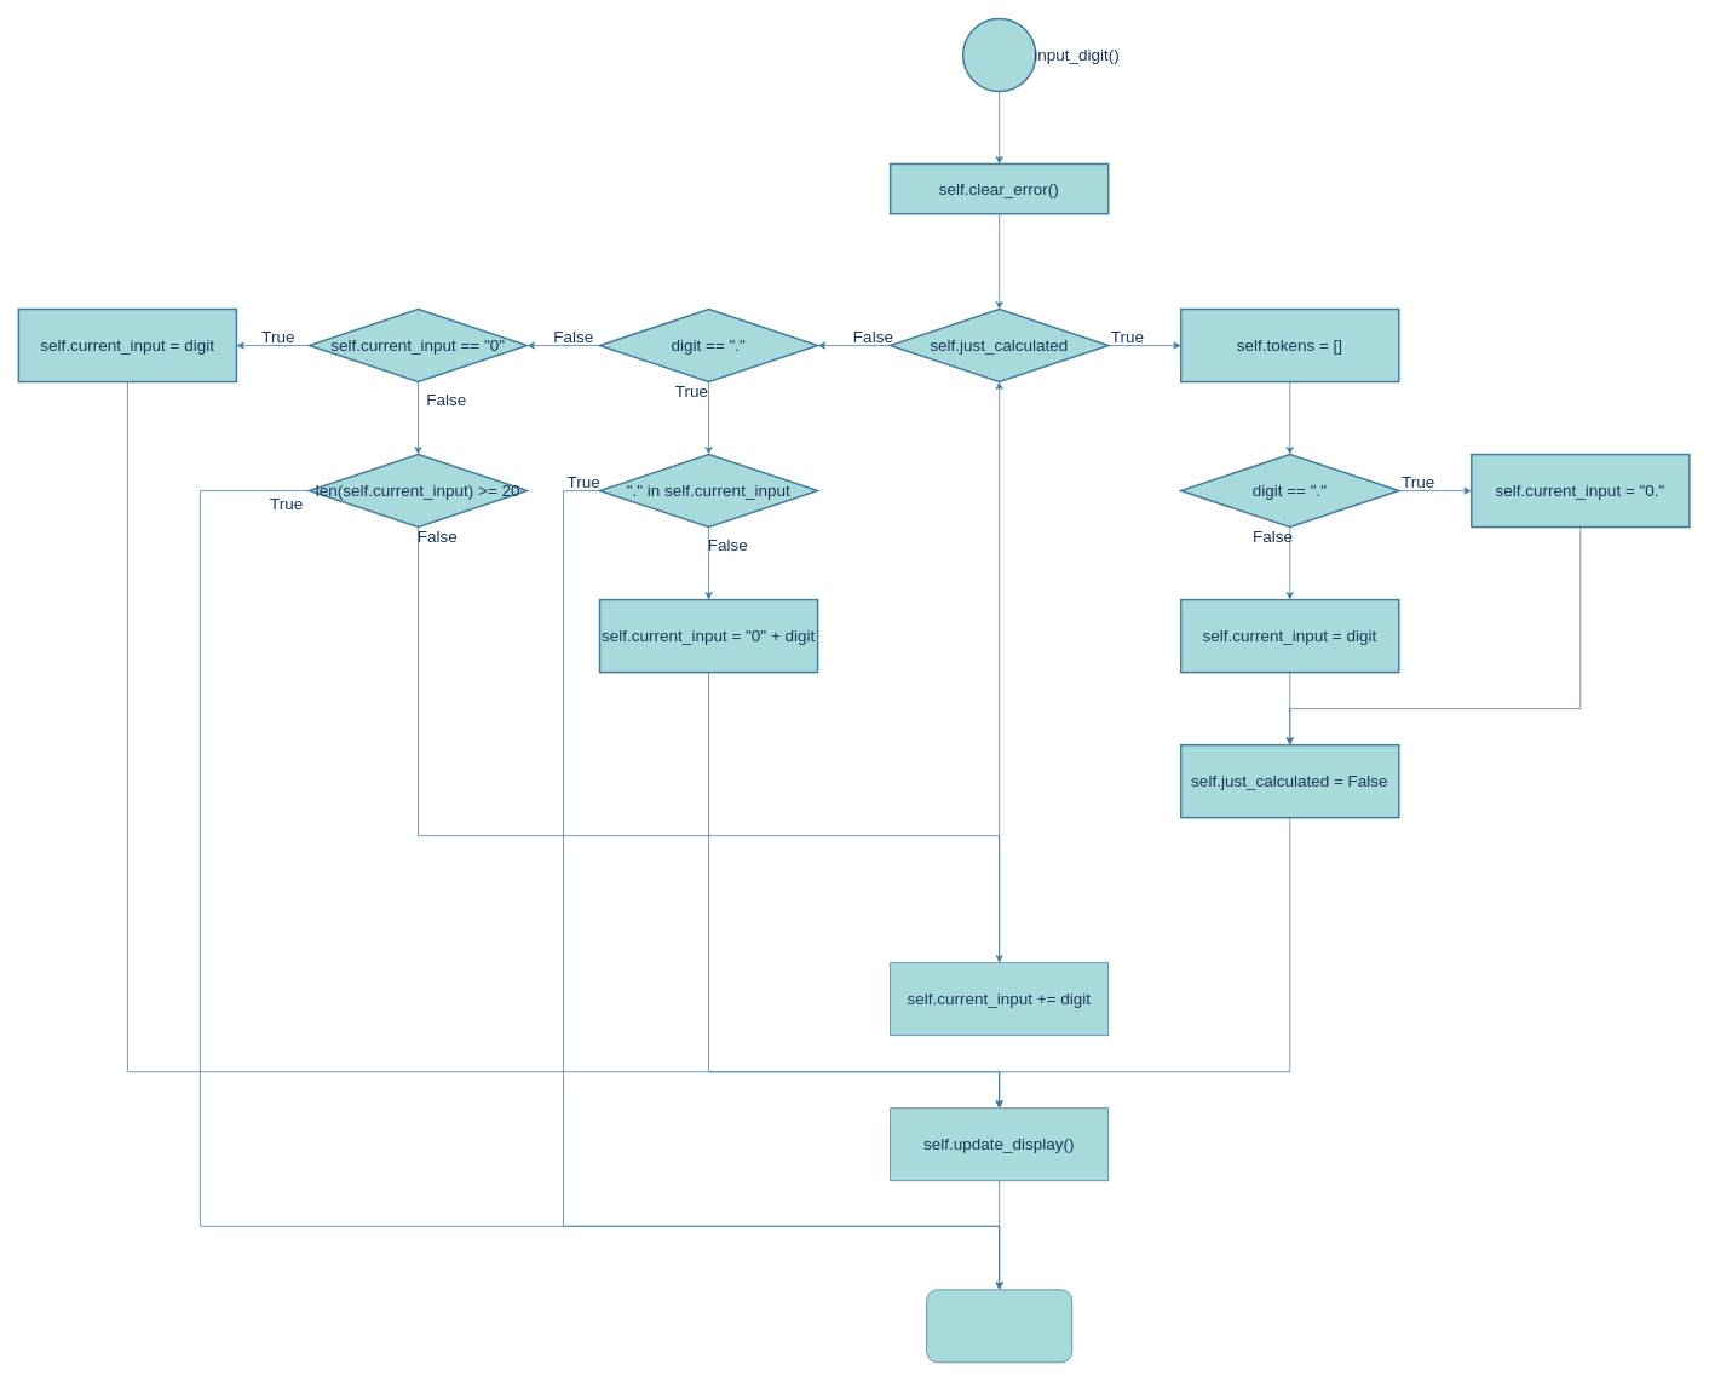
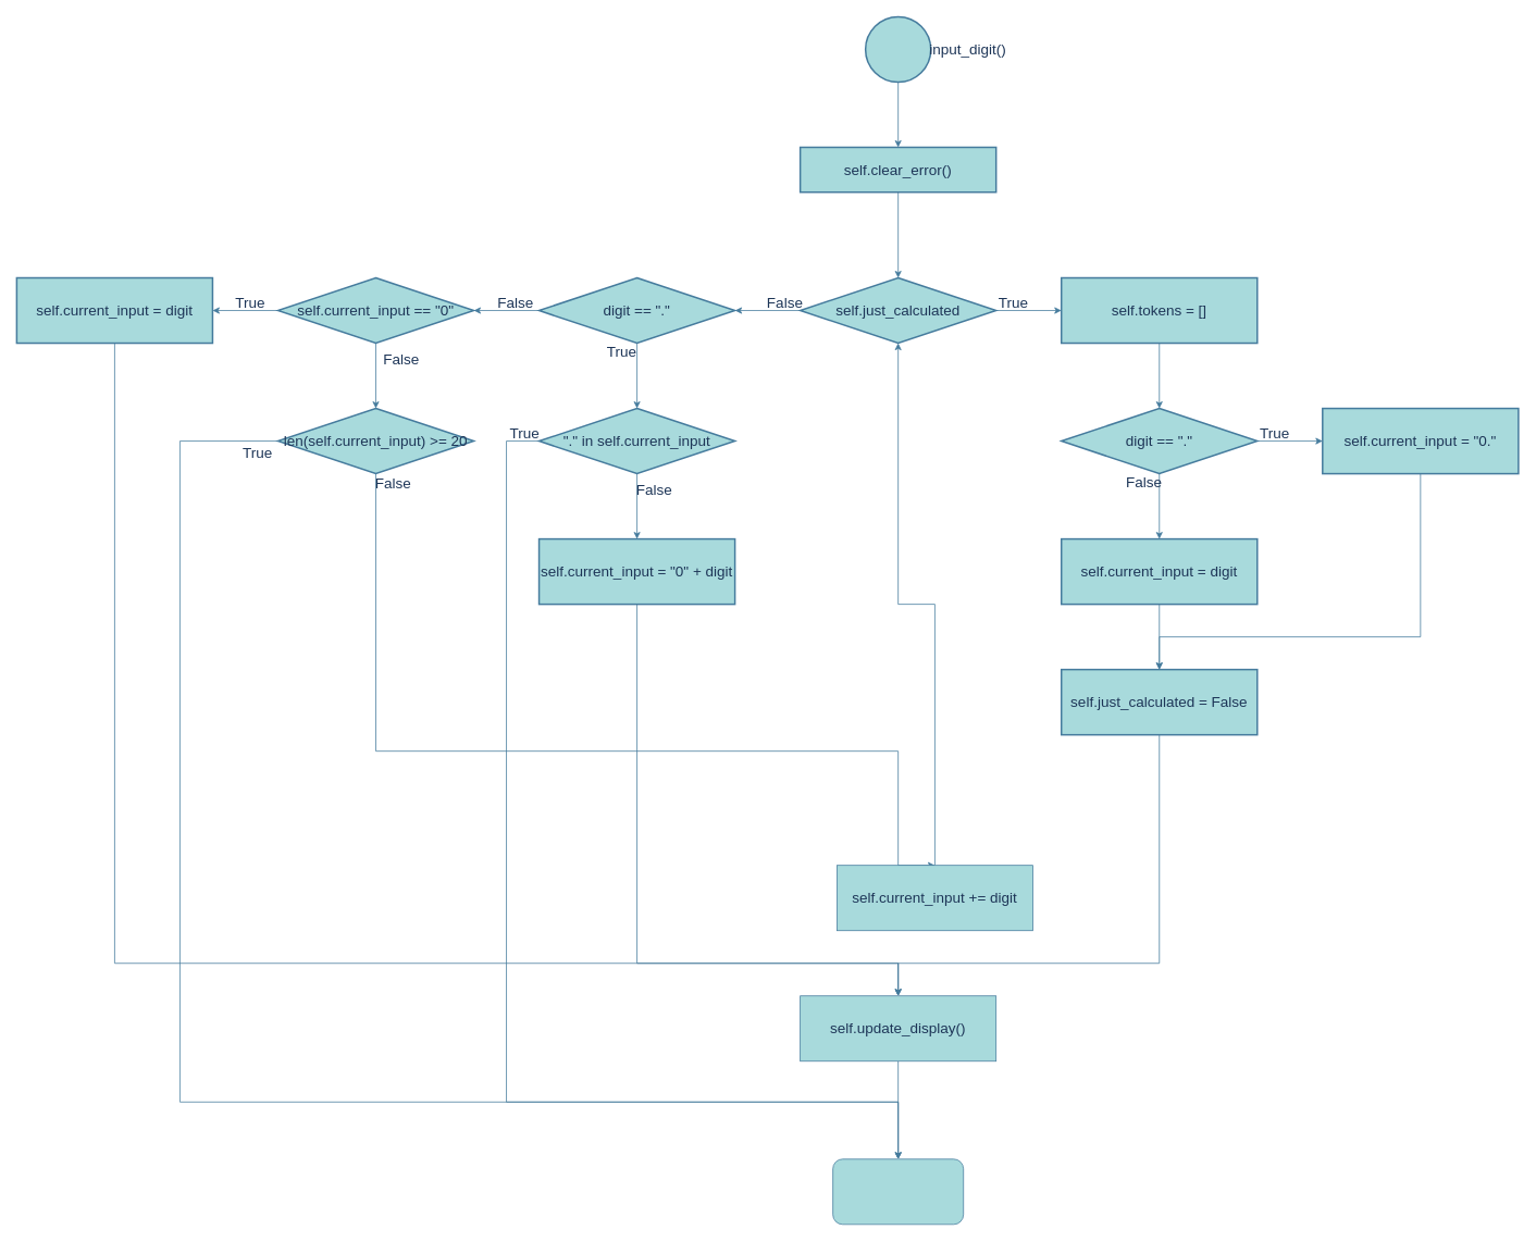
  <mxCell id="0" />
  <mxCell id="1" parent="0" />
  <mxCell id="2" value="" style="edgeStyle=orthogonalEdgeStyle;rounded=0;orthogonalLoop=1;jettySize=auto;html=1;labelBackgroundColor=none;strokeColor=#457B9D;fontColor=default;fontSize=18;" edge="1" parent="1" source="3" target="5"><mxGeometry relative="1" as="geometry" /></mxCell>
  <mxCell id="3" value="" style="strokeWidth=2;html=1;shape=mxgraph.flowchart.start_2;whiteSpace=wrap;labelBackgroundColor=none;fillColor=#A8DADC;strokeColor=#457B9D;fontColor=#1D3557;fontSize=18;" vertex="1" parent="1"><mxGeometry x="1060" y="20" width="80" height="80" as="geometry" /></mxCell>
  <mxCell id="4" value="" style="edgeStyle=orthogonalEdgeStyle;rounded=0;orthogonalLoop=1;jettySize=auto;html=1;labelBackgroundColor=none;strokeColor=#457B9D;fontColor=default;fontSize=18;" edge="1" parent="1" source="5" target="10"><mxGeometry relative="1" as="geometry" /></mxCell>
  <mxCell id="5" value="self.clear_error()" style="whiteSpace=wrap;html=1;strokeWidth=2;labelBackgroundColor=none;fillColor=#A8DADC;strokeColor=#457B9D;fontColor=#1D3557;fontSize=18;" vertex="1" parent="1"><mxGeometry x="980" y="180" width="240" height="55" as="geometry" /></mxCell>
  <mxCell id="6" value="" style="edgeStyle=orthogonalEdgeStyle;rounded=0;orthogonalLoop=1;jettySize=auto;html=1;labelBackgroundColor=none;strokeColor=#457B9D;fontColor=default;fontSize=18;" edge="1" parent="1" source="10" target="12"><mxGeometry relative="1" as="geometry" /></mxCell>
  <mxCell id="7" value="True" style="edgeLabel;html=1;align=center;verticalAlign=middle;resizable=0;points=[];labelBackgroundColor=none;fontColor=#1D3557;fontSize=18;" vertex="1" connectable="0" parent="6"><mxGeometry x="0.117" y="-2" relative="1" as="geometry"><mxPoint x="-25" y="-12" as="offset" /></mxGeometry></mxCell>
  <mxCell id="8" value="" style="edgeStyle=orthogonalEdgeStyle;rounded=0;orthogonalLoop=1;jettySize=auto;html=1;labelBackgroundColor=none;strokeColor=#457B9D;fontColor=default;fontSize=18;" edge="1" parent="1" source="10" target="28"><mxGeometry relative="1" as="geometry" /></mxCell>
  <mxCell id="9" value="False" style="edgeLabel;html=1;align=center;verticalAlign=middle;resizable=0;points=[];labelBackgroundColor=none;fontColor=#1D3557;fontSize=18;" vertex="1" connectable="0" parent="8"><mxGeometry x="0.013" y="2" relative="1" as="geometry"><mxPoint x="21" y="-12" as="offset" /></mxGeometry></mxCell>
  <mxCell id="10" value="self.just_calculated" style="rhombus;whiteSpace=wrap;html=1;strokeWidth=2;labelBackgroundColor=none;fillColor=#A8DADC;strokeColor=#457B9D;fontColor=#1D3557;fontSize=18;" vertex="1" parent="1"><mxGeometry x="980" y="340" width="240" height="80" as="geometry" /></mxCell>
  <mxCell id="11" value="" style="edgeStyle=orthogonalEdgeStyle;rounded=0;orthogonalLoop=1;jettySize=auto;html=1;labelBackgroundColor=none;strokeColor=#457B9D;fontColor=default;fontSize=18;" edge="1" parent="1" source="12" target="17"><mxGeometry relative="1" as="geometry" /></mxCell>
  <mxCell id="12" value="self.tokens = []" style="whiteSpace=wrap;html=1;strokeWidth=2;labelBackgroundColor=none;fillColor=#A8DADC;strokeColor=#457B9D;fontColor=#1D3557;fontSize=18;" vertex="1" parent="1"><mxGeometry x="1300" y="340" width="240" height="80" as="geometry" /></mxCell>
  <mxCell id="13" value="" style="edgeStyle=orthogonalEdgeStyle;rounded=0;orthogonalLoop=1;jettySize=auto;html=1;labelBackgroundColor=none;strokeColor=#457B9D;fontColor=default;fontSize=18;" edge="1" parent="1" source="17" target="19"><mxGeometry relative="1" as="geometry" /></mxCell>
  <mxCell id="14" value="False" style="edgeLabel;html=1;align=center;verticalAlign=middle;resizable=0;points=[];labelBackgroundColor=none;fontColor=#1D3557;fontSize=18;" vertex="1" connectable="0" parent="13"><mxGeometry x="-0.396" y="-1" relative="1" as="geometry"><mxPoint x="-19" y="-14" as="offset" /></mxGeometry></mxCell>
  <mxCell id="15" value="" style="edgeStyle=orthogonalEdgeStyle;rounded=0;orthogonalLoop=1;jettySize=auto;html=1;labelBackgroundColor=none;strokeColor=#457B9D;fontColor=default;fontSize=18;" edge="1" parent="1" source="17" target="21"><mxGeometry relative="1" as="geometry" /></mxCell>
  <mxCell id="16" value="True" style="edgeLabel;html=1;align=center;verticalAlign=middle;resizable=0;points=[];labelBackgroundColor=none;fontColor=#1D3557;fontSize=18;" vertex="1" connectable="0" parent="15"><mxGeometry x="-0.607" y="-2" relative="1" as="geometry"><mxPoint x="4" y="-12" as="offset" /></mxGeometry></mxCell>
  <mxCell id="17" value="digit == &quot;.&quot;" style="rhombus;whiteSpace=wrap;html=1;strokeWidth=2;labelBackgroundColor=none;fillColor=#A8DADC;strokeColor=#457B9D;fontColor=#1D3557;fontSize=18;" vertex="1" parent="1"><mxGeometry x="1300" y="500" width="240" height="80" as="geometry" /></mxCell>
  <mxCell id="18" value="" style="edgeStyle=orthogonalEdgeStyle;rounded=0;orthogonalLoop=1;jettySize=auto;html=1;labelBackgroundColor=none;strokeColor=#457B9D;fontColor=default;fontSize=18;" edge="1" parent="1" source="19" target="23"><mxGeometry relative="1" as="geometry" /></mxCell>
  <mxCell id="19" value="self.current_input = digit" style="whiteSpace=wrap;html=1;strokeWidth=2;labelBackgroundColor=none;fillColor=#A8DADC;strokeColor=#457B9D;fontColor=#1D3557;fontSize=18;" vertex="1" parent="1"><mxGeometry x="1300" y="660" width="240" height="80" as="geometry" /></mxCell>
  <mxCell id="20" style="edgeStyle=orthogonalEdgeStyle;rounded=0;orthogonalLoop=1;jettySize=auto;html=1;entryX=0.5;entryY=0;entryDx=0;entryDy=0;labelBackgroundColor=none;strokeColor=#457B9D;fontColor=default;fontSize=18;" edge="1" parent="1" source="21" target="23"><mxGeometry relative="1" as="geometry"><Array as="points"><mxPoint x="1740" y="780" /><mxPoint x="1420" y="780" /></Array></mxGeometry></mxCell>
  <mxCell id="21" value="self.current_input = &quot;0.&quot;" style="whiteSpace=wrap;html=1;strokeWidth=2;labelBackgroundColor=none;fillColor=#A8DADC;strokeColor=#457B9D;fontColor=#1D3557;fontSize=18;" vertex="1" parent="1"><mxGeometry x="1620" y="500" width="240" height="80" as="geometry" /></mxCell>
  <mxCell id="22" style="edgeStyle=orthogonalEdgeStyle;rounded=0;orthogonalLoop=1;jettySize=auto;html=1;entryX=0.5;entryY=0;entryDx=0;entryDy=0;labelBackgroundColor=none;strokeColor=#457B9D;fontColor=default;fontSize=18;" edge="1" parent="1" source="23" target="48"><mxGeometry relative="1" as="geometry"><Array as="points"><mxPoint x="1420" y="1180" /><mxPoint x="1100" y="1180" /></Array></mxGeometry></mxCell>
  <mxCell id="23" value="self.just_calculated = False" style="whiteSpace=wrap;html=1;strokeWidth=2;labelBackgroundColor=none;fillColor=#A8DADC;strokeColor=#457B9D;fontColor=#1D3557;fontSize=18;" vertex="1" parent="1"><mxGeometry x="1300" y="820" width="240" height="80" as="geometry" /></mxCell>
  <mxCell id="24" value="" style="edgeStyle=orthogonalEdgeStyle;rounded=0;orthogonalLoop=1;jettySize=auto;html=1;labelBackgroundColor=none;strokeColor=#457B9D;fontColor=default;fontSize=18;" edge="1" parent="1" source="28" target="33"><mxGeometry relative="1" as="geometry" /></mxCell>
  <mxCell id="25" value="True" style="edgeLabel;html=1;align=center;verticalAlign=middle;resizable=0;points=[];labelBackgroundColor=none;fontColor=#1D3557;fontSize=18;" vertex="1" connectable="0" parent="24"><mxGeometry x="-0.195" y="-2" relative="1" as="geometry"><mxPoint x="-18" y="-22" as="offset" /></mxGeometry></mxCell>
  <mxCell id="26" value="" style="edgeStyle=orthogonalEdgeStyle;rounded=0;orthogonalLoop=1;jettySize=auto;html=1;labelBackgroundColor=none;strokeColor=#457B9D;fontColor=default;fontSize=18;" edge="1" parent="1" source="28" target="38"><mxGeometry relative="1" as="geometry" /></mxCell>
  <mxCell id="27" value="False" style="edgeLabel;html=1;align=center;verticalAlign=middle;resizable=0;points=[];labelBackgroundColor=none;fontColor=#1D3557;fontSize=18;" vertex="1" connectable="0" parent="26"><mxGeometry x="-0.229" y="-1" relative="1" as="geometry"><mxPoint x="1" y="-9" as="offset" /></mxGeometry></mxCell>
  <mxCell id="28" value="digit == &quot;.&quot;" style="rhombus;whiteSpace=wrap;html=1;strokeWidth=2;labelBackgroundColor=none;fillColor=#A8DADC;strokeColor=#457B9D;fontColor=#1D3557;fontSize=18;" vertex="1" parent="1"><mxGeometry x="660" y="340" width="240" height="80" as="geometry" /></mxCell>
  <mxCell id="29" style="edgeStyle=orthogonalEdgeStyle;rounded=0;orthogonalLoop=1;jettySize=auto;html=1;entryX=0.5;entryY=0;entryDx=0;entryDy=0;labelBackgroundColor=none;strokeColor=#457B9D;fontColor=default;fontSize=18;" edge="1" parent="1" source="33" target="49"><mxGeometry relative="1" as="geometry"><Array as="points"><mxPoint x="620" y="540" /><mxPoint x="620" y="1350" /><mxPoint x="1100" y="1350" /></Array></mxGeometry></mxCell>
  <mxCell id="30" value="True" style="edgeLabel;html=1;align=center;verticalAlign=middle;resizable=0;points=[];labelBackgroundColor=none;fontColor=#1D3557;fontSize=18;" vertex="1" connectable="0" parent="29"><mxGeometry x="-0.954" relative="1" as="geometry"><mxPoint x="13" y="-10" as="offset" /></mxGeometry></mxCell>
  <mxCell id="31" value="" style="edgeStyle=orthogonalEdgeStyle;rounded=0;orthogonalLoop=1;jettySize=auto;html=1;labelBackgroundColor=none;strokeColor=#457B9D;fontColor=default;fontSize=18;" edge="1" parent="1" source="33" target="52"><mxGeometry relative="1" as="geometry" /></mxCell>
  <mxCell id="32" value="False" style="edgeLabel;html=1;align=center;verticalAlign=middle;resizable=0;points=[];labelBackgroundColor=none;fontColor=#1D3557;fontSize=18;" vertex="1" connectable="0" parent="31"><mxGeometry x="-0.534" y="-2" relative="1" as="geometry"><mxPoint x="22" as="offset" /></mxGeometry></mxCell>
  <mxCell id="33" value="&quot;.&quot; in self.current_input" style="rhombus;whiteSpace=wrap;html=1;strokeWidth=2;labelBackgroundColor=none;fillColor=#A8DADC;strokeColor=#457B9D;fontColor=#1D3557;fontSize=18;" vertex="1" parent="1"><mxGeometry x="660" y="500" width="240" height="80" as="geometry" /></mxCell>
  <mxCell id="34" value="" style="edgeStyle=orthogonalEdgeStyle;rounded=0;orthogonalLoop=1;jettySize=auto;html=1;labelBackgroundColor=none;strokeColor=#457B9D;fontColor=default;fontSize=18;" edge="1" parent="1" source="38" target="40"><mxGeometry relative="1" as="geometry" /></mxCell>
  <mxCell id="35" value="True" style="edgeLabel;html=1;align=center;verticalAlign=middle;resizable=0;points=[];labelBackgroundColor=none;fontColor=#1D3557;fontSize=18;" vertex="1" connectable="0" parent="34"><mxGeometry x="-0.136" y="2" relative="1" as="geometry"><mxPoint y="-12" as="offset" /></mxGeometry></mxCell>
  <mxCell id="36" value="" style="edgeStyle=orthogonalEdgeStyle;rounded=0;orthogonalLoop=1;jettySize=auto;html=1;labelBackgroundColor=none;strokeColor=#457B9D;fontColor=default;fontSize=18;" edge="1" parent="1" source="38" target="44"><mxGeometry relative="1" as="geometry" /></mxCell>
  <mxCell id="37" value="False" style="edgeLabel;html=1;align=center;verticalAlign=middle;resizable=0;points=[];labelBackgroundColor=none;fontColor=#1D3557;fontSize=18;" vertex="1" connectable="0" parent="36"><mxGeometry x="0.2" y="5" relative="1" as="geometry"><mxPoint x="25" y="-28" as="offset" /></mxGeometry></mxCell>
  <mxCell id="38" value="self.current_input == &quot;0&quot;" style="rhombus;whiteSpace=wrap;html=1;strokeWidth=2;labelBackgroundColor=none;fillColor=#A8DADC;strokeColor=#457B9D;fontColor=#1D3557;fontSize=18;" vertex="1" parent="1"><mxGeometry x="340" y="340" width="240" height="80" as="geometry" /></mxCell>
  <mxCell id="39" style="edgeStyle=orthogonalEdgeStyle;rounded=0;orthogonalLoop=1;jettySize=auto;html=1;entryX=0.5;entryY=0;entryDx=0;entryDy=0;labelBackgroundColor=none;strokeColor=#457B9D;fontColor=default;fontSize=18;" edge="1" parent="1" source="40" target="48"><mxGeometry relative="1" as="geometry"><Array as="points"><mxPoint x="140" y="1180" /><mxPoint x="1100" y="1180" /></Array></mxGeometry></mxCell>
  <mxCell id="40" value="self.current_input = digit" style="whiteSpace=wrap;html=1;strokeWidth=2;labelBackgroundColor=none;fillColor=#A8DADC;strokeColor=#457B9D;fontColor=#1D3557;fontSize=18;" vertex="1" parent="1"><mxGeometry x="20" y="340" width="240" height="80" as="geometry" /></mxCell>
  <mxCell id="41" style="edgeStyle=orthogonalEdgeStyle;rounded=0;orthogonalLoop=1;jettySize=auto;html=1;entryX=0.5;entryY=0;entryDx=0;entryDy=0;labelBackgroundColor=none;strokeColor=#457B9D;fontColor=default;fontSize=18;" edge="1" parent="1" source="44" target="46"><mxGeometry relative="1" as="geometry"><Array as="points"><mxPoint x="460" y="920" /><mxPoint x="1100" y="920" /></Array></mxGeometry></mxCell>
  <mxCell id="42" value="False" style="edgeLabel;html=1;align=center;verticalAlign=middle;resizable=0;points=[];labelBackgroundColor=none;fontColor=#1D3557;fontSize=18;" vertex="1" connectable="0" parent="41"><mxGeometry x="-0.917" y="-3" relative="1" as="geometry"><mxPoint x="23" y="-36" as="offset" /></mxGeometry></mxCell>
  <mxCell id="43" style="edgeStyle=orthogonalEdgeStyle;rounded=0;orthogonalLoop=1;jettySize=auto;html=1;entryX=0.5;entryY=0;entryDx=0;entryDy=0;labelBackgroundColor=none;strokeColor=#457B9D;fontColor=default;fontSize=18;" edge="1" parent="1" source="44" target="49"><mxGeometry relative="1" as="geometry"><Array as="points"><mxPoint x="220" y="540" /><mxPoint x="220" y="1350" /><mxPoint x="1100" y="1350" /></Array></mxGeometry></mxCell>
  <mxCell id="44" value="len(self.current_input) &amp;gt;= 20" style="rhombus;whiteSpace=wrap;html=1;strokeWidth=2;labelBackgroundColor=none;fillColor=#A8DADC;strokeColor=#457B9D;fontColor=#1D3557;fontSize=18;" vertex="1" parent="1"><mxGeometry x="340" y="500" width="240" height="80" as="geometry" /></mxCell>
  <mxCell id="45" value="" style="edgeStyle=orthogonalEdgeStyle;rounded=0;orthogonalLoop=1;jettySize=auto;html=1;labelBackgroundColor=none;strokeColor=#457B9D;fontColor=default;fontSize=18;" edge="1" parent="1" source="46" target="10"><mxGeometry relative="1" as="geometry" /></mxCell>
- <mxCell id="46" value="self.current_input += digit" style="whiteSpace=wrap;html=1;labelBackgroundColor=none;fillColor=#A8DADC;strokeColor=#457B9D;fontColor=#1D3557;fontSize=18;" vertex="1" parent="1"><mxGeometry x="980" y="1060" width="240" height="80" as="geometry" /></mxCell>
+ <mxCell id="46" value="self.current_input += digit" style="whiteSpace=wrap;html=1;labelBackgroundColor=none;fillColor=#A8DADC;strokeColor=#457B9D;fontColor=#1D3557;fontSize=18;" vertex="1" parent="1"><mxGeometry x="1025" y="1060" width="240" height="80" as="geometry" /></mxCell>
  <mxCell id="47" value="" style="edgeStyle=orthogonalEdgeStyle;rounded=0;orthogonalLoop=1;jettySize=auto;html=1;labelBackgroundColor=none;strokeColor=#457B9D;fontColor=default;fontSize=18;" edge="1" parent="1" source="48" target="49"><mxGeometry relative="1" as="geometry" /></mxCell>
  <mxCell id="48" value="self.update_display()" style="whiteSpace=wrap;html=1;labelBackgroundColor=none;fillColor=#A8DADC;strokeColor=#457B9D;fontColor=#1D3557;fontSize=18;" vertex="1" parent="1"><mxGeometry x="980" y="1220" width="240" height="80" as="geometry" /></mxCell>
  <mxCell id="49" value="" style="rounded=1;whiteSpace=wrap;html=1;labelBackgroundColor=none;fillColor=#A8DADC;strokeColor=#457B9D;fontColor=#1D3557;fontSize=18;" vertex="1" parent="1"><mxGeometry x="1020" y="1420" width="160" height="80" as="geometry" /></mxCell>
  <mxCell id="50" value="True" style="text;html=1;align=center;verticalAlign=middle;resizable=0;points=[];autosize=1;strokeColor=none;fillColor=none;labelBackgroundColor=none;fontColor=#1D3557;fontSize=18;" vertex="1" parent="1"><mxGeometry x="285" y="535" width="60" height="40" as="geometry" /></mxCell>
  <mxCell id="51" style="edgeStyle=orthogonalEdgeStyle;rounded=0;orthogonalLoop=1;jettySize=auto;html=1;entryX=0.5;entryY=0;entryDx=0;entryDy=0;labelBackgroundColor=none;strokeColor=#457B9D;fontColor=default;fontSize=18;" edge="1" parent="1" source="52" target="48"><mxGeometry relative="1" as="geometry"><Array as="points"><mxPoint x="780" y="1180" /><mxPoint x="1100" y="1180" /></Array></mxGeometry></mxCell>
  <mxCell id="52" value="self.current_input = &quot;0&quot; + digit" style="whiteSpace=wrap;html=1;strokeWidth=2;labelBackgroundColor=none;fillColor=#A8DADC;strokeColor=#457B9D;fontColor=#1D3557;fontSize=18;" vertex="1" parent="1"><mxGeometry x="660" y="660" width="240" height="80" as="geometry" /></mxCell>
  <mxCell id="53" value="input_digit()" style="text;html=1;align=center;verticalAlign=middle;resizable=0;points=[];autosize=1;strokeColor=none;fillColor=none;labelBackgroundColor=none;fontColor=#1D3557;fontSize=18;" vertex="1" parent="1"><mxGeometry x="1125" y="40" width="120" height="40" as="geometry" /></mxCell>
